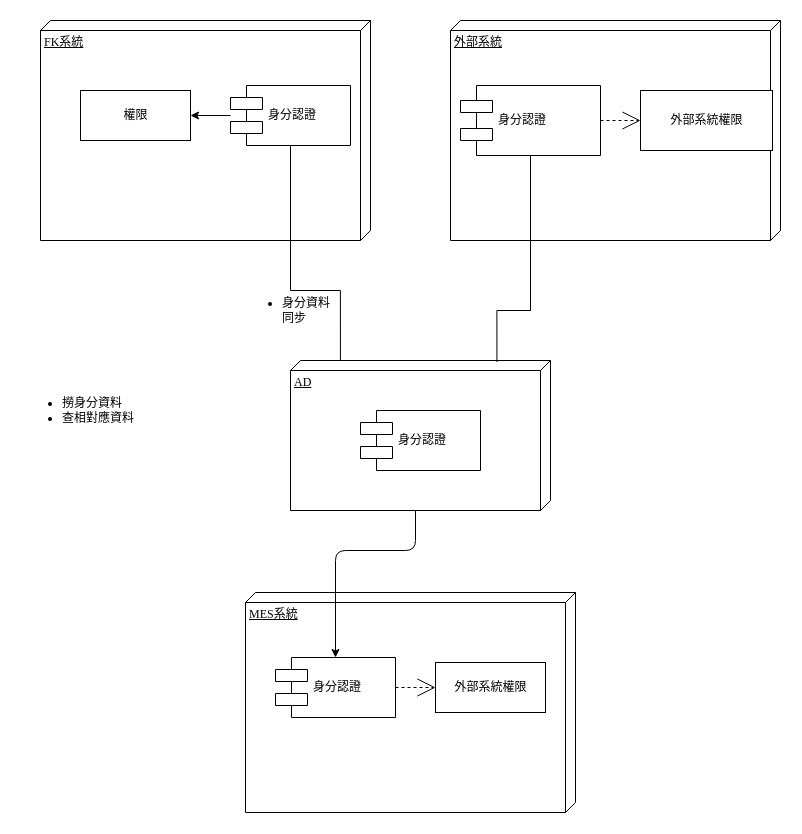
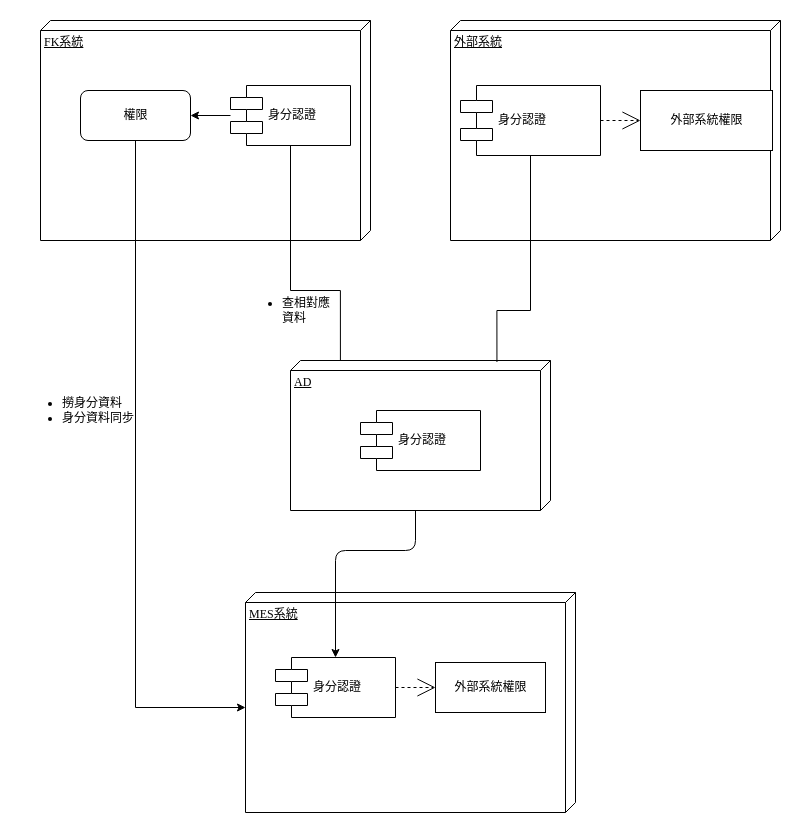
  <mxCell id="0" />
  <mxCell id="1" parent="0" />
  <mxCell id="2" value="FK系統" style="verticalAlign=top;align=left;spacingTop=8;spacingLeft=2;spacingRight=12;shape=cube;size=10;direction=south;fontStyle=4;html=1;rounded=0;shadow=0;comic=0;labelBackgroundColor=none;strokeWidth=1;fontFamily=Verdana;fontSize=12" parent="1" vertex="1"><mxGeometry x="40" y="20" width="330" height="220" as="geometry" /></mxCell>
  <mxCell id="3" value="外部系統" style="verticalAlign=top;align=left;spacingTop=8;spacingLeft=2;spacingRight=12;shape=cube;size=10;direction=south;fontStyle=4;html=1;rounded=0;shadow=0;comic=0;labelBackgroundColor=none;strokeWidth=1;fontFamily=Verdana;fontSize=12" parent="1" vertex="1"><mxGeometry x="450" y="20" width="330" height="220" as="geometry" /></mxCell>
  <mxCell id="4" value="AD" style="verticalAlign=top;align=left;spacingTop=8;spacingLeft=2;spacingRight=12;shape=cube;size=10;direction=south;fontStyle=4;html=1;rounded=0;shadow=0;comic=0;labelBackgroundColor=none;strokeWidth=1;fontFamily=Verdana;fontSize=12" parent="1" vertex="1"><mxGeometry x="290" y="360" width="260" height="150" as="geometry" /></mxCell>
- <mxCell id="6" value="權限" style="html=1;rounded=0;shadow=0;comic=0;labelBackgroundColor=none;strokeWidth=1;fontFamily=Verdana;fontSize=12;align=center;" parent="1" vertex="1"><mxGeometry x="80" y="90" width="110" height="50" as="geometry" /></mxCell>
+ <mxCell id="5" style="edgeStyle=orthogonalEdgeStyle;rounded=0;orthogonalLoop=1;jettySize=auto;html=1;exitX=0.5;exitY=1;exitDx=0;exitDy=0;entryX=0;entryY=0;entryDx=115;entryDy=330;entryPerimeter=0;" edge="1" parent="1" source="6" target="15"><mxGeometry relative="1" as="geometry" /></mxCell>
+ <mxCell id="6" value="權限" style="html=1;shadow=0;comic=0;labelBackgroundColor=none;strokeWidth=1;fontFamily=Verdana;fontSize=12;align=center;rounded=1;" parent="1" vertex="1"><mxGeometry x="80" y="90" width="110" height="50" as="geometry" /></mxCell>
  <mxCell id="7" value="" style="edgeStyle=orthogonalEdgeStyle;rounded=0;orthogonalLoop=1;jettySize=auto;html=1;" edge="1" parent="1" source="8" target="6"><mxGeometry relative="1" as="geometry" /></mxCell>
  <mxCell id="8" value="身分認證" style="shape=component;align=left;spacingLeft=36;rounded=0;shadow=0;comic=0;labelBackgroundColor=none;strokeWidth=1;fontFamily=Verdana;fontSize=12;html=1;" parent="1" vertex="1"><mxGeometry x="230" y="85" width="120" height="60" as="geometry" /></mxCell>
  <mxCell id="9" value="身分認證" style="shape=component;align=left;spacingLeft=36;rounded=0;shadow=0;comic=0;labelBackgroundColor=none;strokeWidth=1;fontFamily=Verdana;fontSize=12;html=1;" parent="1" vertex="1"><mxGeometry x="460" y="85" width="140" height="70" as="geometry" /></mxCell>
  <mxCell id="10" value="外部系統權限" style="html=1;rounded=0;shadow=0;comic=0;labelBackgroundColor=none;strokeWidth=1;fontFamily=Verdana;fontSize=12;align=center;" parent="1" vertex="1"><mxGeometry x="640" y="90" width="132" height="60" as="geometry" /></mxCell>
  <mxCell id="11" value="身分認證" style="shape=component;align=left;spacingLeft=36;rounded=0;shadow=0;comic=0;labelBackgroundColor=none;strokeWidth=1;fontFamily=Verdana;fontSize=12;html=1;" parent="1" vertex="1"><mxGeometry x="360" y="410" width="120" height="60" as="geometry" /></mxCell>
  <mxCell id="12" style="edgeStyle=orthogonalEdgeStyle;rounded=0;html=1;dashed=1;labelBackgroundColor=none;startArrow=none;startFill=0;startSize=8;endArrow=open;endFill=0;endSize=16;fontFamily=Verdana;fontSize=12;" parent="1" source="9" target="10" edge="1"><mxGeometry relative="1" as="geometry" /></mxCell>
  <mxCell id="13" style="edgeStyle=orthogonalEdgeStyle;rounded=0;html=1;labelBackgroundColor=none;startArrow=none;startFill=0;startSize=8;endArrow=none;endFill=0;endSize=16;fontFamily=Verdana;fontSize=12;exitX=0.01;exitY=0.206;exitDx=0;exitDy=0;exitPerimeter=0;entryX=0.5;entryY=1;entryDx=0;entryDy=0;" parent="1" source="4" target="9" edge="1"><mxGeometry relative="1" as="geometry"><Array as="points"><mxPoint x="496" y="310" /><mxPoint x="530" y="310" /></Array></mxGeometry></mxCell>
  <mxCell id="14" style="edgeStyle=orthogonalEdgeStyle;rounded=0;html=1;labelBackgroundColor=none;startArrow=none;startFill=0;startSize=8;endArrow=none;endFill=0;endSize=16;fontFamily=Verdana;fontSize=12;entryX=0.75;entryY=1;entryDx=0;entryDy=0;exitX=0;exitY=0.808;exitDx=0;exitDy=0;exitPerimeter=0;" parent="1" source="4" target="8" edge="1"><mxGeometry relative="1" as="geometry"><Array as="points"><mxPoint x="340" y="290" /><mxPoint x="290" y="290" /><mxPoint x="290" y="145" /></Array></mxGeometry></mxCell>
  <mxCell id="15" value="MES系統" style="verticalAlign=top;align=left;spacingTop=8;spacingLeft=2;spacingRight=12;shape=cube;size=10;direction=south;fontStyle=4;html=1;rounded=0;shadow=0;comic=0;labelBackgroundColor=none;strokeWidth=1;fontFamily=Verdana;fontSize=12" vertex="1" parent="1"><mxGeometry x="245" y="592" width="330" height="220" as="geometry" /></mxCell>
  <mxCell id="16" value="身分認證" style="shape=component;align=left;spacingLeft=36;rounded=0;shadow=0;comic=0;labelBackgroundColor=none;strokeWidth=1;fontFamily=Verdana;fontSize=12;html=1;" vertex="1" parent="1"><mxGeometry x="275" y="657" width="120" height="60" as="geometry" /></mxCell>
  <mxCell id="17" value="外部系統權限" style="html=1;rounded=0;shadow=0;comic=0;labelBackgroundColor=none;strokeWidth=1;fontFamily=Verdana;fontSize=12;align=center;" vertex="1" parent="1"><mxGeometry x="435" y="662" width="110" height="50" as="geometry" /></mxCell>
  <mxCell id="18" style="edgeStyle=orthogonalEdgeStyle;rounded=0;html=1;dashed=1;labelBackgroundColor=none;startArrow=none;startFill=0;startSize=8;endArrow=open;endFill=0;endSize=16;fontFamily=Verdana;fontSize=12;" edge="1" parent="1" source="16" target="17"><mxGeometry relative="1" as="geometry" /></mxCell>
- <mxCell id="19" value="&lt;ul&gt;&lt;li&gt;身分資料同步&lt;/li&gt;&lt;/ul&gt;" style="text;strokeColor=none;fillColor=none;html=1;whiteSpace=wrap;verticalAlign=middle;overflow=hidden;" vertex="1" parent="1"><mxGeometry x="240" y="270" width="100" height="80" as="geometry" /></mxCell>
- <mxCell id="20" value="&lt;ul&gt;&lt;li&gt;撈身分資料&lt;/li&gt;&lt;li&gt;查相對應資料&lt;/li&gt;&lt;/ul&gt;" style="text;strokeColor=none;fillColor=none;html=1;whiteSpace=wrap;verticalAlign=middle;overflow=hidden;" vertex="1" parent="1"><mxGeometry x="20" y="370" width="130" height="80" as="geometry" /></mxCell>
+ <mxCell id="19" value="&lt;ul&gt;&lt;li&gt;查相對應資料&lt;/li&gt;&lt;/ul&gt;" style="text;strokeColor=none;fillColor=none;html=1;whiteSpace=wrap;verticalAlign=middle;overflow=hidden;" vertex="1" parent="1"><mxGeometry x="240" y="270" width="100" height="80" as="geometry" /></mxCell>
+ <mxCell id="20" value="&lt;ul&gt;&lt;li&gt;撈身分資料&lt;/li&gt;&lt;li&gt;身分資料同步&lt;/li&gt;&lt;/ul&gt;" style="text;strokeColor=none;fillColor=none;html=1;whiteSpace=wrap;verticalAlign=middle;overflow=hidden;" vertex="1" parent="1"><mxGeometry x="20" y="370" width="130" height="80" as="geometry" /></mxCell>
  <mxCell id="21" value="" style="edgeStyle=segmentEdgeStyle;endArrow=classic;html=1;exitX=0;exitY=0;exitDx=150;exitDy=135;exitPerimeter=0;" edge="1" parent="1" source="4" target="16"><mxGeometry width="50" height="50" relative="1" as="geometry"><mxPoint x="570" y="420" as="sourcePoint" /><mxPoint x="620" y="370" as="targetPoint" /><Array as="points"><mxPoint x="415" y="550" /><mxPoint x="335" y="550" /></Array></mxGeometry></mxCell>
